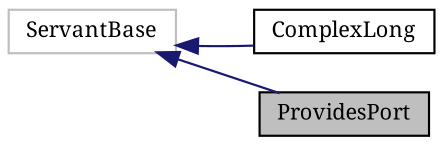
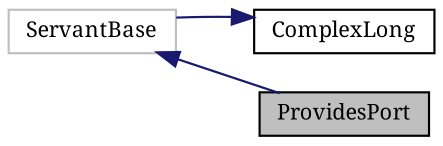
  digraph {
    fontname="Noto Serif"
    rankdir=LR
    node [color=black fillcolor=white fontname="Noto Serif" fontsize=10 shape=record style=filled]
    edge [color=midnightblue dir=back fontname="Noto Serif" fontsize=10 labelfontname=Helvetica labelfontsize=10 style=solid]
    n1 [fillcolor=grey75 fontcolor=black height=0.2 label=ProvidesPort width=0.4]
    n2 [height=0.2 label=ComplexLong width=0.4]
    n3 [color=grey75 height=0.2 label=ServantBase width=0.4]
    n3 -> n1
-   n3 -> n2
+   n2 -> n3
  }
